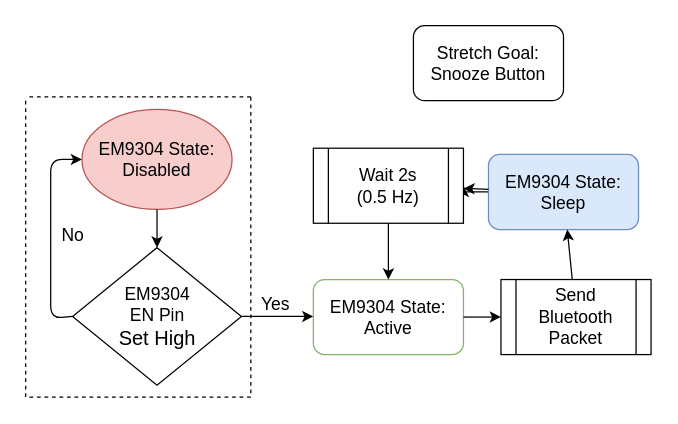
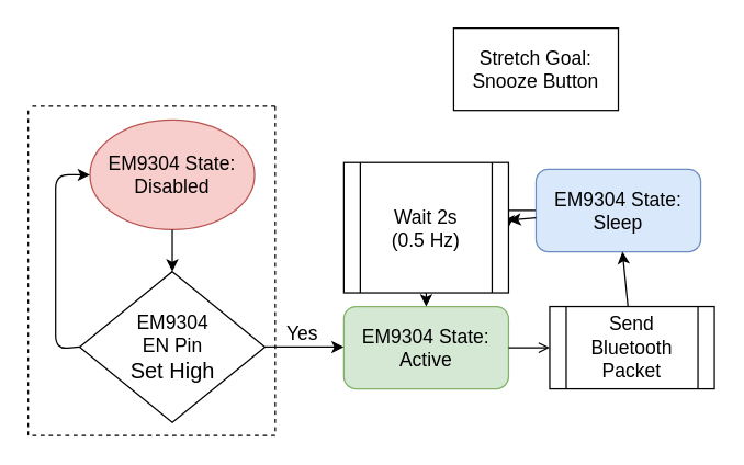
  <mxCell id="0" />
  <mxCell id="1" parent="0" />
  <mxCell id="2" value="&lt;div&gt;&lt;font style=&quot;font-size: 14px&quot;&gt;EM9304 &lt;br&gt;&lt;/font&gt;&lt;/div&gt;&lt;div&gt;&lt;font style=&quot;font-size: 14px&quot;&gt;EN Pin &lt;br&gt;&lt;/font&gt;&lt;/div&gt;&lt;div&gt;&lt;font size=&quot;3&quot;&gt;Set High&lt;/font&gt;&lt;/div&gt;" style="rhombus;whiteSpace=wrap;html=1;" parent="1" vertex="1"><mxGeometry x="57.5" y="197.5" width="135" height="110" as="geometry" /></mxCell>
  <mxCell id="3" style="edgeStyle=orthogonalEdgeStyle;rounded=0;orthogonalLoop=1;jettySize=auto;html=1;exitX=0.5;exitY=1;exitDx=0;exitDy=0;" parent="1" source="4" edge="1"><mxGeometry relative="1" as="geometry"><mxPoint x="125" y="167" as="targetPoint" /></mxGeometry></mxCell>
  <mxCell id="4" value="&lt;font style=&quot;font-size: 14px&quot;&gt;EM9304 State: Disabled&lt;/font&gt;" style="ellipse;whiteSpace=wrap;html=1;fillColor=#f8cecc;strokeColor=#b85450;" parent="1" vertex="1"><mxGeometry x="65" y="87" width="120" height="80" as="geometry" /></mxCell>
  <mxCell id="5" value="" style="endArrow=classic;html=1;" parent="1" source="4" target="2" edge="1"><mxGeometry width="50" height="50" relative="1" as="geometry"><mxPoint x="125" y="164" as="sourcePoint" /><mxPoint x="-55" y="327.5" as="targetPoint" /></mxGeometry></mxCell>
  <mxCell id="6" value="" style="endArrow=classic;html=1;exitX=1;exitY=0.5;exitDx=0;exitDy=0;entryX=0;entryY=0.5;entryDx=0;entryDy=0;" parent="1" source="2" edge="1"><mxGeometry width="50" height="50" relative="1" as="geometry"><mxPoint x="35" y="467.5" as="sourcePoint" /><mxPoint x="250" y="252.5" as="targetPoint" /></mxGeometry></mxCell>
  <mxCell id="7" value="" style="endArrow=classic;html=1;exitX=0;exitY=0.5;exitDx=0;exitDy=0;entryX=0;entryY=0.5;entryDx=0;entryDy=0;" parent="1" source="2" target="4" edge="1"><mxGeometry width="50" height="50" relative="1" as="geometry"><mxPoint x="35" y="467.5" as="sourcePoint" /><mxPoint x="85" y="417.5" as="targetPoint" /><Array as="points"><mxPoint x="40" y="254" /><mxPoint x="40" y="127" /></Array></mxGeometry></mxCell>
  <mxCell id="8" value="&lt;font style=&quot;font-size: 14px&quot;&gt;Yes&lt;/font&gt;" style="text;html=1;strokeColor=none;fillColor=none;align=center;verticalAlign=middle;whiteSpace=wrap;rounded=0;" parent="1" vertex="1"><mxGeometry x="200" y="232.5" width="40" height="20" as="geometry" /></mxCell>
- <mxCell id="9" value="&lt;font style=&quot;font-size: 14px&quot;&gt;No&lt;/font&gt;" style="text;html=1;strokeColor=none;fillColor=none;align=center;verticalAlign=middle;whiteSpace=wrap;rounded=0;" parent="1" vertex="1"><mxGeometry x="37.5" y="177.5" width="40" height="20" as="geometry" /></mxCell>
- <mxCell id="10" value="&lt;div&gt;&lt;font style=&quot;font-size: 14px&quot;&gt;&lt;font style=&quot;font-size: 14px&quot;&gt;Stretch Goal: Snooze Button&lt;/font&gt;&lt;br&gt;&lt;/font&gt;&lt;/div&gt;" style="whiteSpace=wrap;html=1;rounded=1;" parent="1" vertex="1"><mxGeometry x="330" y="20" width="120" height="60" as="geometry" /></mxCell>
- <mxCell id="11" value="&lt;font style=&quot;font-size: 14px&quot;&gt;EM9304 State: Active&lt;/font&gt;" style="rounded=1;whiteSpace=wrap;html=1;fillColor=#ffffff;strokeColor=#82b366;" parent="1" vertex="1"><mxGeometry x="250" y="223" width="120" height="60" as="geometry" /></mxCell>
+ <mxCell id="10" value="&lt;div&gt;&lt;font style=&quot;font-size: 14px&quot;&gt;&lt;font style=&quot;font-size: 14px&quot;&gt;Stretch Goal: Snooze Button&lt;/font&gt;&lt;br&gt;&lt;/font&gt;&lt;/div&gt;" style="rounded=0;whiteSpace=wrap;html=1;" parent="1" vertex="1"><mxGeometry x="330" y="20" width="120" height="60" as="geometry" /></mxCell>
+ <mxCell id="11" value="&lt;font style=&quot;font-size: 14px&quot;&gt;EM9304 State: Active&lt;/font&gt;" style="rounded=1;whiteSpace=wrap;html=1;fillColor=#d5e8d4;strokeColor=#82b366;" parent="1" vertex="1"><mxGeometry x="250" y="223" width="120" height="60" as="geometry" /></mxCell>
  <mxCell id="12" value="" style="edgeStyle=orthogonalEdgeStyle;rounded=0;orthogonalLoop=1;jettySize=auto;html=1;" parent="1" source="13" target="18" edge="1"><mxGeometry relative="1" as="geometry" /></mxCell>
  <mxCell id="13" value="&lt;font style=&quot;font-size: 14px&quot;&gt;EM9304 State: Sleep&lt;/font&gt;" style="rounded=1;whiteSpace=wrap;html=1;fillColor=#dae8fc;strokeColor=#6c8ebf;" parent="1" vertex="1"><mxGeometry x="390" y="123" width="120" height="60" as="geometry" /></mxCell>
- <mxCell id="14" value="" style="endArrow=classic;html=1;" parent="1" source="11" target="17" edge="1"><mxGeometry width="50" height="50" relative="1" as="geometry"><mxPoint x="-20" y="468" as="sourcePoint" /><mxPoint x="310" y="307.5" as="targetPoint" /></mxGeometry></mxCell>
+ <mxCell id="14" value="" style="endArrow=open;html=1;" parent="1" source="11" target="17" edge="1"><mxGeometry width="50" height="50" relative="1" as="geometry"><mxPoint x="-20" y="468" as="sourcePoint" /><mxPoint x="310" y="307.5" as="targetPoint" /></mxGeometry></mxCell>
  <mxCell id="15" value="" style="endArrow=classic;html=1;" parent="1" source="17" target="13" edge="1"><mxGeometry width="50" height="50" relative="1" as="geometry"><mxPoint x="367.588" y="331.353" as="sourcePoint" /><mxPoint x="30" y="407.5" as="targetPoint" /></mxGeometry></mxCell>
  <mxCell id="16" value="" style="endArrow=classic;html=1;" parent="1" source="13" target="18" edge="1"><mxGeometry width="50" height="50" relative="1" as="geometry"><mxPoint y="468" as="sourcePoint" x="-60" /><mxPoint x="460" y="287.5" as="targetPoint" /><Array as="points" /></mxGeometry></mxCell>
  <mxCell id="17" value="&lt;font style=&quot;font-size: 14px&quot;&gt;Send Bluetooth Packet&lt;/font&gt;" style="shape=process;whiteSpace=wrap;html=1;backgroundOutline=1;" parent="1" vertex="1"><mxGeometry x="400" y="223" width="120" height="60" as="geometry" /></mxCell>
- <mxCell id="18" value="&lt;div&gt;&lt;font style=&quot;font-size: 14px&quot;&gt;Wait 2s&lt;/font&gt;&lt;/div&gt;&lt;div&gt;&lt;font style=&quot;font-size: 14px&quot;&gt; (0.5 Hz) &lt;/font&gt;&lt;/div&gt;" style="shape=process;whiteSpace=wrap;html=1;backgroundOutline=1;" parent="1" vertex="1"><mxGeometry x="250" y="118" width="120" height="60" as="geometry" /></mxCell>
+ <mxCell id="18" value="&lt;div&gt;&lt;font style=&quot;font-size: 14px&quot;&gt;Wait 2s&lt;/font&gt;&lt;/div&gt;&lt;div&gt;&lt;font style=&quot;font-size: 14px&quot;&gt; (0.5 Hz) &lt;/font&gt;&lt;/div&gt;" style="shape=process;whiteSpace=wrap;html=1;backgroundOutline=1;" parent="1" vertex="1"><mxGeometry x="250" y="118" width="120" height="95" as="geometry" /></mxCell>
  <mxCell id="19" value="" style="endArrow=classic;html=1;" parent="1" source="18" target="11" edge="1"><mxGeometry width="50" height="50" relative="1" as="geometry"><mxPoint x="32.5" y="377" as="sourcePoint" /><mxPoint x="82.5" y="327" as="targetPoint" /></mxGeometry></mxCell>
  <mxCell id="20" value="" style="endArrow=none;dashed=1;html=1;" edge="1" parent="1"><mxGeometry width="50" height="50" relative="1" as="geometry"><mxPoint x="20" y="317" as="sourcePoint" /><mxPoint x="20" y="77" as="targetPoint" /></mxGeometry></mxCell>
  <mxCell id="21" value="" style="endArrow=none;dashed=1;html=1;" edge="1" parent="1"><mxGeometry width="50" height="50" relative="1" as="geometry"><mxPoint x="200" y="317" as="sourcePoint" /><mxPoint x="20" y="317" as="targetPoint" /></mxGeometry></mxCell>
  <mxCell id="22" value="" style="endArrow=none;dashed=1;html=1;" edge="1" parent="1"><mxGeometry width="50" height="50" relative="1" as="geometry"><mxPoint x="200" y="77" as="sourcePoint" /><mxPoint x="200" y="317" as="targetPoint" /></mxGeometry></mxCell>
  <mxCell id="23" value="" style="endArrow=none;dashed=1;html=1;" edge="1" parent="1"><mxGeometry width="50" height="50" relative="1" as="geometry"><mxPoint x="200" y="77" as="sourcePoint" /><mxPoint x="20" y="77" as="targetPoint" /></mxGeometry></mxCell>
